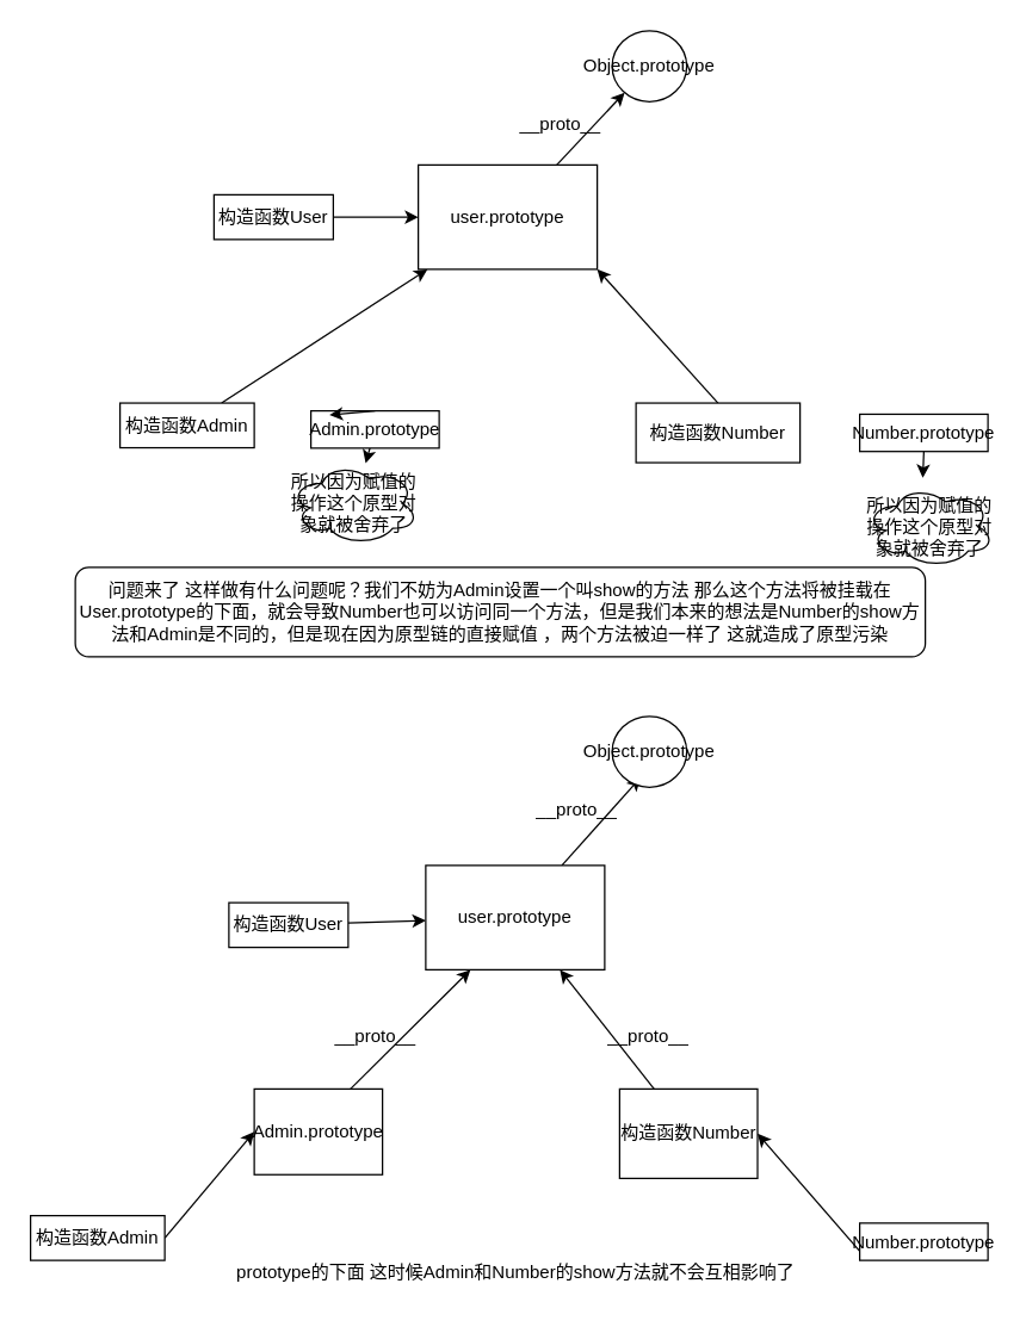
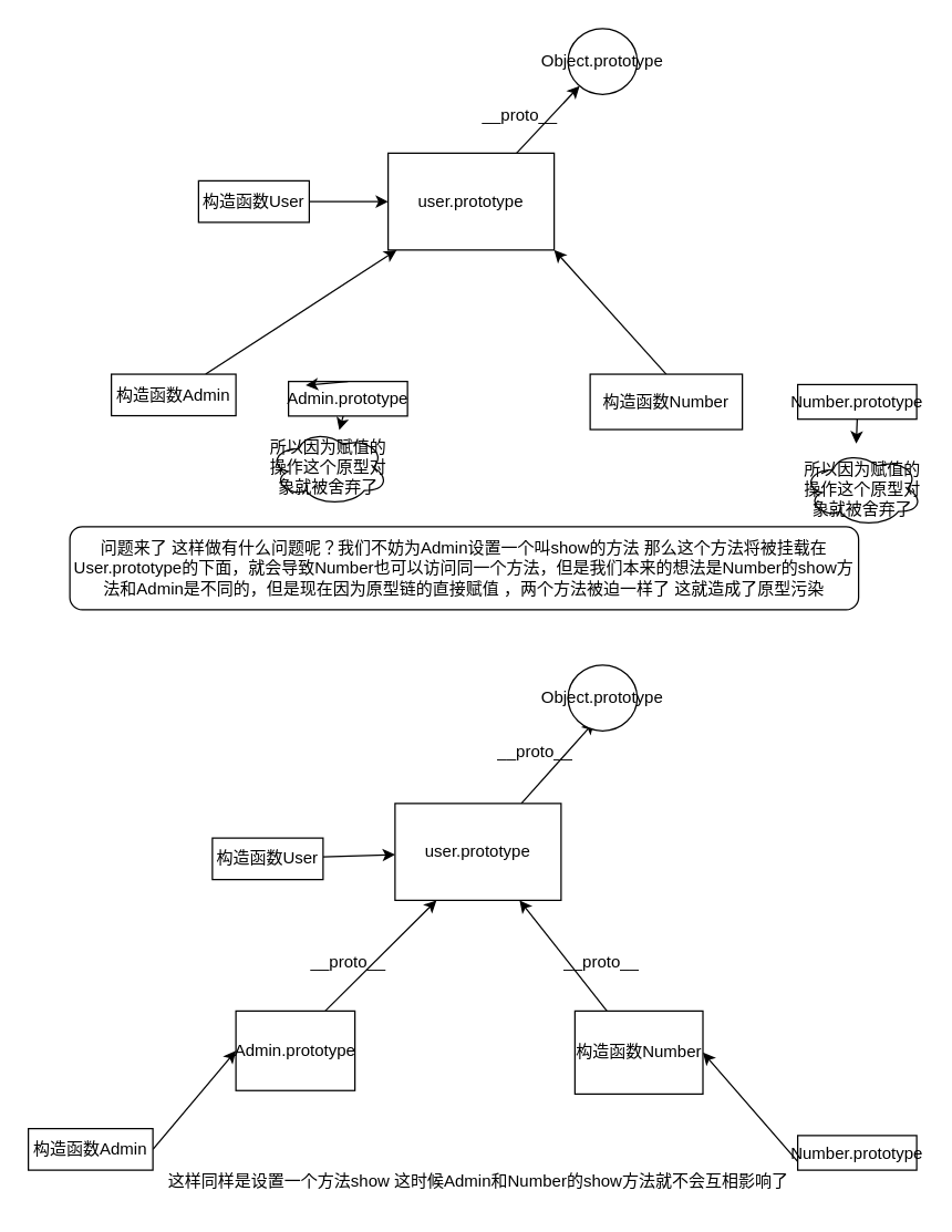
  <mxCell id="0" />
  <mxCell id="1" parent="0" />
  <mxCell id="2" value="" style="edgeStyle=none;html=1;" edge="1" parent="1" source="3" target="5"><mxGeometry relative="1" as="geometry" /></mxCell>
  <mxCell id="3" value="构造函数User" style="whiteSpace=wrap;html=1;" vertex="1" parent="1"><mxGeometry x="143" y="130" width="80" height="30" as="geometry" /></mxCell>
  <mxCell id="4" value="" style="edgeStyle=none;html=1;" edge="1" parent="1" source="5" target="6"><mxGeometry relative="1" as="geometry" /></mxCell>
  <mxCell id="5" value="user.prototype" style="whiteSpace=wrap;html=1;" vertex="1" parent="1"><mxGeometry x="280" y="110" width="120" height="70" as="geometry" /></mxCell>
  <mxCell id="6" value="Object.prototype" style="ellipse;whiteSpace=wrap;html=1;" vertex="1" parent="1"><mxGeometry x="410" width="50" height="47.5" as="geometry" y="20" /></mxCell>
  <mxCell id="7" value="__proto__" style="text;html=1;align=center;verticalAlign=middle;resizable=0;points=[];autosize=1;strokeColor=none;fillColor=none;" vertex="1" parent="1"><mxGeometry x="335" y="67.5" width="80" height="30" as="geometry" /></mxCell>
  <mxCell id="8" value="" style="edgeStyle=none;html=1;" edge="1" parent="1" source="9" target="5"><mxGeometry relative="1" as="geometry" /></mxCell>
  <mxCell id="9" value="构造函数Admin" style="whiteSpace=wrap;html=1;" vertex="1" parent="1"><mxGeometry x="80" y="269.75" width="90" height="30" as="geometry" /></mxCell>
  <mxCell id="10" value="" style="edgeStyle=none;html=1;" edge="1" parent="1" source="11" target="13"><mxGeometry relative="1" as="geometry" /></mxCell>
  <mxCell id="11" value="Admin.prototype" style="whiteSpace=wrap;html=1;" vertex="1" parent="1"><mxGeometry x="208" y="275" width="86" height="25" as="geometry" /></mxCell>
  <mxCell id="12" style="edgeStyle=none;html=1;exitX=0.5;exitY=0;exitDx=0;exitDy=0;entryX=0.144;entryY=0.109;entryDx=0;entryDy=0;entryPerimeter=0;" edge="1" parent="1" source="11" target="11"><mxGeometry relative="1" as="geometry" /></mxCell>
  <mxCell id="13" value="所以因为赋值的操作这个原型对象就被舍弃了" style="ellipse;shape=cloud;whiteSpace=wrap;html=1;" vertex="1" parent="1"><mxGeometry x="194" y="309.75" width="86" height="55" as="geometry" /></mxCell>
  <mxCell id="14" style="edgeStyle=none;html=1;exitX=0.5;exitY=0;exitDx=0;exitDy=0;entryX=1;entryY=1;entryDx=0;entryDy=0;" edge="1" parent="1" source="15" target="5"><mxGeometry relative="1" as="geometry" /></mxCell>
  <mxCell id="15" value="构造函数Number" style="whiteSpace=wrap;html=1;" vertex="1" parent="1"><mxGeometry x="426" y="269.75" width="110" height="40" as="geometry" /></mxCell>
  <mxCell id="16" value="Number.prototype" style="whiteSpace=wrap;html=1;" vertex="1" parent="1"><mxGeometry x="576" y="277.25" width="86" height="25" as="geometry" /></mxCell>
  <mxCell id="17" value="所以因为赋值的操作这个原型对象就被舍弃了" style="ellipse;shape=cloud;whiteSpace=wrap;html=1;" vertex="1" parent="1"><mxGeometry x="580" y="325" width="86" height="55" as="geometry" /></mxCell>
  <mxCell id="18" style="edgeStyle=none;html=1;exitX=0.5;exitY=1;exitDx=0;exitDy=0;entryX=0.492;entryY=-0.041;entryDx=0;entryDy=0;entryPerimeter=0;" edge="1" parent="1" source="16"><mxGeometry relative="1" as="geometry"><mxPoint x="618.312" y="319.995" as="targetPoint" /></mxGeometry></mxCell>
  <mxCell id="19" value="问题来了 这样做有什么问题呢？我们不妨为Admin设置一个叫show的方法 那么这个方法将被挂载在User.prototype的下面，就会导致Number也可以访问同一个方法，但是我们本来的想法是Number的show方法和Admin是不同的，但是现在因为原型链的直接赋值 ，两个方法被迫一样了 这就造成了原型污染" style="rounded=1;whiteSpace=wrap;html=1;" vertex="1" parent="1"><mxGeometry x="50" y="380" width="570" height="60" as="geometry" /></mxCell>
  <mxCell id="20" value="" style="edgeStyle=none;html=1;" edge="1" parent="1" source="21" target="23"><mxGeometry relative="1" as="geometry" /></mxCell>
  <mxCell id="21" value="构造函数User" style="whiteSpace=wrap;html=1;" vertex="1" parent="1"><mxGeometry x="153" y="605" width="80" height="30" as="geometry" /></mxCell>
  <mxCell id="22" value="" style="edgeStyle=none;html=1;" edge="1" parent="1" source="23"><mxGeometry relative="1" as="geometry"><mxPoint x="429" y="521" as="targetPoint" /></mxGeometry></mxCell>
  <mxCell id="23" value="user.prototype" style="whiteSpace=wrap;html=1;" vertex="1" parent="1"><mxGeometry x="285" y="580" width="120" height="70" as="geometry" /></mxCell>
  <mxCell id="24" value="__proto__" style="text;html=1;align=center;verticalAlign=middle;resizable=0;points=[];autosize=1;strokeColor=none;fillColor=none;" vertex="1" parent="1"><mxGeometry x="346" y="527.5" width="80" height="30" as="geometry" /></mxCell>
  <mxCell id="25" style="edgeStyle=none;html=1;exitX=1;exitY=0.5;exitDx=0;exitDy=0;entryX=0;entryY=0.5;entryDx=0;entryDy=0;" edge="1" parent="1" source="26" target="28"><mxGeometry relative="1" as="geometry" /></mxCell>
  <mxCell id="26" value="构造函数Admin" style="whiteSpace=wrap;html=1;" vertex="1" parent="1"><mxGeometry x="20" y="815" width="90" height="30" as="geometry" /></mxCell>
  <mxCell id="27" style="edgeStyle=none;html=1;exitX=0.75;exitY=0;exitDx=0;exitDy=0;entryX=0.25;entryY=1;entryDx=0;entryDy=0;" edge="1" parent="1" source="28" target="23"><mxGeometry relative="1" as="geometry" /></mxCell>
  <mxCell id="28" value="Admin.prototype" style="whiteSpace=wrap;html=1;" vertex="1" parent="1"><mxGeometry x="170" y="730" width="86" height="57.5" as="geometry" /></mxCell>
  <mxCell id="29" style="edgeStyle=none;html=1;exitX=0.25;exitY=0;exitDx=0;exitDy=0;entryX=0.75;entryY=1;entryDx=0;entryDy=0;" edge="1" parent="1" source="30" target="23"><mxGeometry relative="1" as="geometry" /></mxCell>
  <mxCell id="30" value="构造函数Number" style="whiteSpace=wrap;html=1;" vertex="1" parent="1"><mxGeometry x="415" y="730" width="92.5" height="60" as="geometry" /></mxCell>
  <mxCell id="31" style="edgeStyle=none;html=1;exitX=0;exitY=0.75;exitDx=0;exitDy=0;entryX=1;entryY=0.5;entryDx=0;entryDy=0;" edge="1" parent="1" source="32" target="30"><mxGeometry relative="1" as="geometry" /></mxCell>
  <mxCell id="32" value="Number.prototype" style="whiteSpace=wrap;html=1;" vertex="1" parent="1"><mxGeometry x="576" y="820" width="86" height="25" as="geometry" /></mxCell>
  <mxCell id="33" value="Object.prototype" style="ellipse;whiteSpace=wrap;html=1;" vertex="1" parent="1"><mxGeometry x="410" y="480" width="50" height="47.5" as="geometry" /></mxCell>
  <mxCell id="34" value="__proto__" style="text;html=1;align=center;verticalAlign=middle;resizable=0;points=[];autosize=1;strokeColor=none;fillColor=none;" vertex="1" parent="1"><mxGeometry x="211" y="680" width="80" height="30" as="geometry" /></mxCell>
  <mxCell id="35" value="__proto__" style="text;html=1;align=center;verticalAlign=middle;resizable=0;points=[];autosize=1;strokeColor=none;fillColor=none;" vertex="1" parent="1"><mxGeometry x="394" y="680" width="80" height="30" as="geometry" /></mxCell>
- <mxCell id="36" value="prototype的下面 这时候Admin和Number的show方法就不会互相影响了" style="text;html=1;align=center;verticalAlign=middle;resizable=0;points=[];autosize=1;strokeColor=none;fillColor=none;" vertex="1" parent="1"><mxGeometry x="110" y="838" width="470" height="30" as="geometry" /></mxCell>
+ <mxCell id="36" value="这样同样是设置一个方法show 这时候Admin和Number的show方法就不会互相影响了" style="text;html=1;align=center;verticalAlign=middle;resizable=0;points=[];autosize=1;strokeColor=none;fillColor=none;" vertex="1" parent="1"><mxGeometry x="110" y="838" width="470" height="30" as="geometry" /></mxCell>
